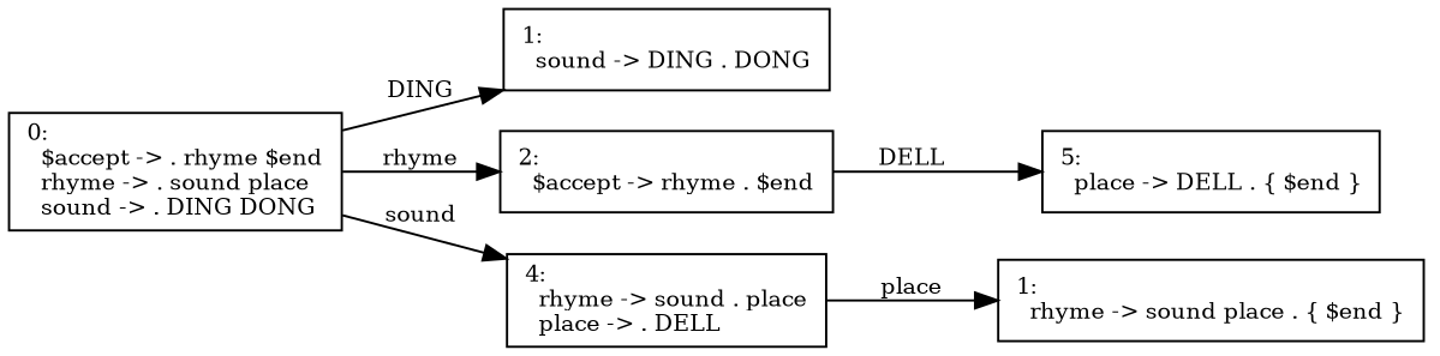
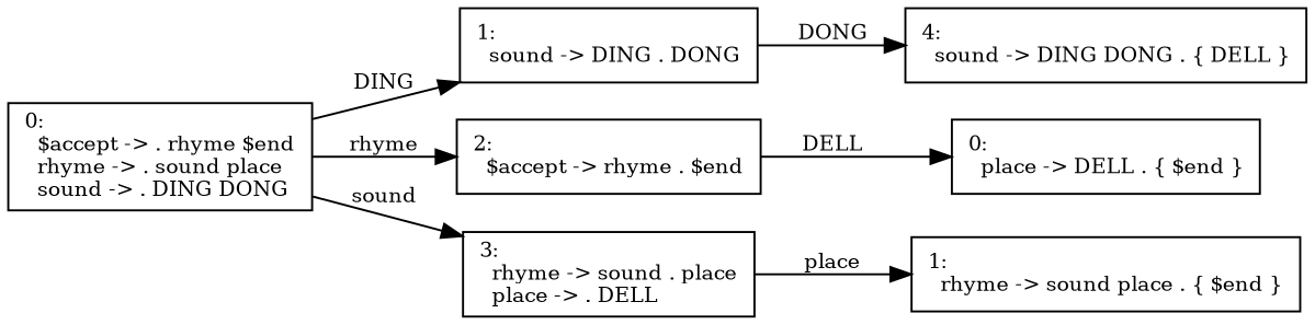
  digraph {
    rankdir=LR
    node [fontsize=10 shape=box]
    edge [fontsize=10]
    n1 [label="0:\l  $accept -> . rhyme $end\l  rhyme -> . sound place\l  sound -> . DING DONG\l"]
    n2 [label="1:\l  sound -> DING . DONG\l"]
    n3 [label="2:\l  $accept -> rhyme . $end\l"]
-   n4 [label="4:\l  rhyme -> sound . place\l  place -> . DELL\l"]
-   n6 [label="5:\l  place -> DELL . { $end }\l"]
+   n4 [label="3:\l  rhyme -> sound . place\l  place -> . DELL\l"]
+   n5 [label="4:\l  sound -> DING DONG . { DELL }\l"]
+   n6 [label="0:\l  place -> DELL . { $end }\l"]
    n7 [label="1:\l  rhyme -> sound place . { $end }\l"]
    n1 -> n2 [label=DING]
    n1 -> n3 [label=rhyme]
    n1 -> n4 [label=sound]
+   n2 -> n5 [label=DONG]
    n3 -> n6 [label=DELL]
    n4 -> n7 [label=place]
  }
